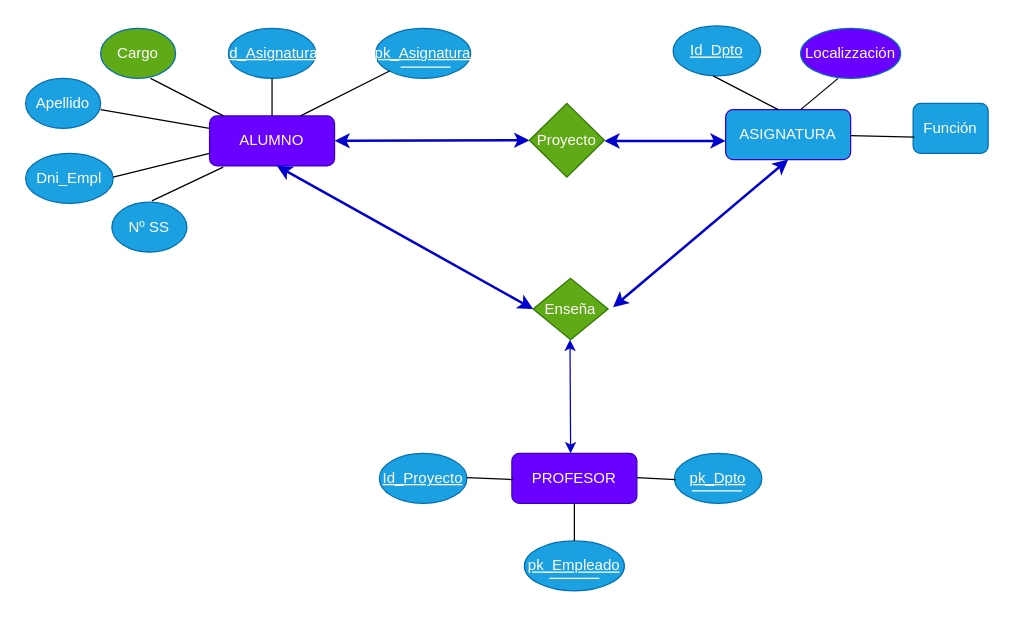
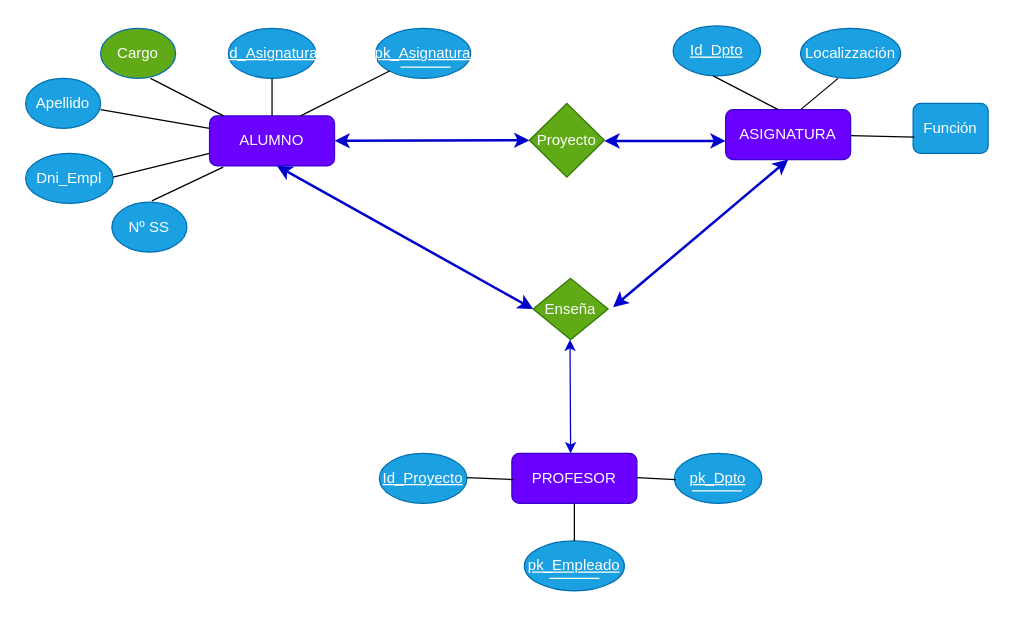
  <mxCell id="0" />
  <mxCell id="1" parent="0" />
  <mxCell id="2" value="ALUMNO" style="rounded=1;whiteSpace=wrap;html=1;fillColor=#6a00ff;strokeColor=#3700CC;fontColor=#ffffff;" vertex="1" parent="1"><mxGeometry x="167.14" y="92" width="100" height="40" as="geometry" /></mxCell>
- <mxCell id="3" value="ASIGNATURA" style="rounded=1;whiteSpace=wrap;html=1;fillColor=#1ba1e2;strokeColor=#3700CC;fontColor=#ffffff;" vertex="1" parent="1"><mxGeometry x="580" y="87" width="100" height="40" as="geometry" /></mxCell>
+ <mxCell id="3" value="ASIGNATURA" style="rounded=1;whiteSpace=wrap;html=1;fillColor=#6a00ff;strokeColor=#3700CC;fontColor=#ffffff;" vertex="1" parent="1"><mxGeometry x="580" y="87" width="100" height="40" as="geometry" /></mxCell>
  <mxCell id="4" value="PROFESOR" style="rounded=1;whiteSpace=wrap;html=1;fillColor=#6a00ff;strokeColor=#3700CC;fontColor=#ffffff;" vertex="1" parent="1"><mxGeometry x="409" y="362" width="100" height="40" as="geometry" /></mxCell>
  <mxCell id="5" value="&lt;u&gt;Id_Proyecto&lt;/u&gt;" style="ellipse;whiteSpace=wrap;html=1;fillColor=#1ba1e2;strokeColor=#006EAF;fontColor=#ffffff;" vertex="1" parent="1"><mxGeometry x="303" y="362" width="70" height="40" as="geometry" /></mxCell>
  <mxCell id="6" value="&lt;u&gt;pk_Empleado&lt;/u&gt;" style="ellipse;whiteSpace=wrap;html=1;fillColor=#1ba1e2;strokeColor=#006EAF;fontColor=#ffffff;" vertex="1" parent="1"><mxGeometry x="419" y="432" width="80" height="40" as="geometry" /></mxCell>
  <mxCell id="7" value="&lt;u&gt;pk_Dpto&lt;/u&gt;" style="ellipse;whiteSpace=wrap;html=1;fillColor=#1ba1e2;strokeColor=#006EAF;fontColor=#ffffff;" vertex="1" parent="1"><mxGeometry x="539" y="362" width="70" height="40" as="geometry" /></mxCell>
  <mxCell id="8" value="&lt;u&gt;Id_Asignatura&lt;/u&gt;" style="ellipse;whiteSpace=wrap;html=1;fillColor=#1ba1e2;strokeColor=#006EAF;fontColor=#ffffff;" vertex="1" parent="1"><mxGeometry x="182.14" y="22" width="70" height="40" as="geometry" /></mxCell>
  <mxCell id="9" value="Dni_Empl" style="ellipse;whiteSpace=wrap;html=1;fillColor=#1ba1e2;strokeColor=#006EAF;fontColor=#ffffff;" vertex="1" parent="1"><mxGeometry x="20" y="122" width="70" height="40" as="geometry" /></mxCell>
  <mxCell id="10" value="Nº SS" style="ellipse;whiteSpace=wrap;html=1;fillColor=#1ba1e2;strokeColor=#006EAF;fontColor=#ffffff;" vertex="1" parent="1"><mxGeometry x="89" y="161" width="60" height="40" as="geometry" /></mxCell>
  <mxCell id="11" value="&lt;u&gt;pk_Asignatura&lt;/u&gt;" style="ellipse;whiteSpace=wrap;html=1;fillColor=#1ba1e2;strokeColor=#006EAF;fontColor=#ffffff;" vertex="1" parent="1"><mxGeometry x="300" y="22" width="76" height="40" as="geometry" /></mxCell>
  <mxCell id="12" value="Cargo" style="ellipse;whiteSpace=wrap;html=1;fillColor=#60a917;strokeColor=#006EAF;fontColor=#ffffff;" vertex="1" parent="1"><mxGeometry x="80" y="22" width="60" height="40" as="geometry" /></mxCell>
  <mxCell id="13" value="Apellido" style="ellipse;whiteSpace=wrap;html=1;fillColor=#1ba1e2;strokeColor=#006EAF;fontColor=#ffffff;" vertex="1" parent="1"><mxGeometry x="20" y="62" width="60" height="40" as="geometry" /></mxCell>
  <mxCell id="14" value="" style="endArrow=none;html=1;strokeColor=#FFFEF7;" edge="1" parent="1"><mxGeometry width="50" height="50" relative="1" as="geometry"><mxPoint x="320" y="53" as="sourcePoint" /><mxPoint x="360" y="53" as="targetPoint" /></mxGeometry></mxCell>
  <mxCell id="15" value="&lt;u&gt;Id_Dpto&lt;/u&gt;" style="ellipse;whiteSpace=wrap;html=1;fillColor=#1ba1e2;strokeColor=#006EAF;fontColor=#ffffff;" vertex="1" parent="1"><mxGeometry x="538" y="20" width="70" height="40" as="geometry" /></mxCell>
- <mxCell id="16" value="Localizzación" style="ellipse;whiteSpace=wrap;html=1;fillColor=#6a00ff;strokeColor=#006EAF;fontColor=#ffffff;" vertex="1" parent="1"><mxGeometry x="640" y="22" width="80" height="40" as="geometry" /></mxCell>
+ <mxCell id="16" value="Localizzación" style="ellipse;whiteSpace=wrap;html=1;fillColor=#1ba1e2;strokeColor=#006EAF;fontColor=#ffffff;" vertex="1" parent="1"><mxGeometry x="640" y="22" width="80" height="40" as="geometry" /></mxCell>
  <mxCell id="17" value="Función" style="whiteSpace=wrap;html=1;fillColor=#1ba1e2;strokeColor=#006EAF;fontColor=#ffffff;rounded=1;" vertex="1" parent="1"><mxGeometry x="730" y="82" width="60" height="40" as="geometry" /></mxCell>
  <mxCell id="18" value="" style="endArrow=none;html=1;strokeColor=#FFFEF7;" edge="1" parent="1"><mxGeometry width="50" height="50" relative="1" as="geometry"><mxPoint x="553" y="392" as="sourcePoint" /><mxPoint x="593" y="392" as="targetPoint" /></mxGeometry></mxCell>
  <mxCell id="19" value="Proyecto" style="rhombus;whiteSpace=wrap;html=1;fillColor=#60a917;strokeColor=#2D7600;fontColor=#ffffff;" vertex="1" parent="1"><mxGeometry x="423" y="82" width="60" height="59" as="geometry" /></mxCell>
  <mxCell id="20" value="Enseña" style="rhombus;whiteSpace=wrap;html=1;fillColor=#60a917;strokeColor=#2D7600;fontColor=#ffffff;" vertex="1" parent="1"><mxGeometry x="426" y="222" width="60" height="49" as="geometry" /></mxCell>
  <mxCell id="21" value="" style="endArrow=classic;startArrow=classic;html=1;strokeColor=#0000CC;entryX=0.5;entryY=1;entryDx=0;entryDy=0;strokeWidth=2;" edge="1" parent="1" target="3"><mxGeometry width="50" height="50" relative="1" as="geometry"><mxPoint x="490" y="245" as="sourcePoint" /><mxPoint x="549" y="195" as="targetPoint" /></mxGeometry></mxCell>
  <mxCell id="22" value="" style="endArrow=classic;startArrow=classic;html=1;strokeColor=#0000CC;" edge="1" parent="1"><mxGeometry width="50" height="50" relative="1" as="geometry"><mxPoint x="456" y="362" as="sourcePoint" /><mxPoint x="455.5" y="271" as="targetPoint" /></mxGeometry></mxCell>
  <mxCell id="23" value="" style="endArrow=classic;startArrow=classic;html=1;strokeColor=#0000CC;entryX=0.5;entryY=1;entryDx=0;entryDy=0;exitX=0;exitY=0.5;exitDx=0;exitDy=0;strokeWidth=2;" edge="1" parent="1" source="20"><mxGeometry width="50" height="50" relative="1" as="geometry"><mxPoint x="90" y="250" as="sourcePoint" /><mxPoint x="221" y="132" as="targetPoint" /></mxGeometry></mxCell>
  <mxCell id="24" value="" style="endArrow=classic;startArrow=classic;html=1;strokeColor=#0000CC;entryX=0.5;entryY=1;entryDx=0;entryDy=0;exitX=0;exitY=0.5;exitDx=0;exitDy=0;strokeWidth=2;" edge="1" parent="1" source="19"><mxGeometry width="50" height="50" relative="1" as="geometry"><mxPoint x="486.14" y="226.5" as="sourcePoint" /><mxPoint x="267.14" y="112" as="targetPoint" /></mxGeometry></mxCell>
  <mxCell id="25" value="" style="endArrow=classic;startArrow=classic;html=1;strokeColor=#0000CC;strokeWidth=2;" edge="1" parent="1"><mxGeometry width="50" height="50" relative="1" as="geometry"><mxPoint x="580" y="112" as="sourcePoint" /><mxPoint x="483" y="112" as="targetPoint" /></mxGeometry></mxCell>
  <mxCell id="26" value="" style="endArrow=none;html=1;" edge="1" parent="1"><mxGeometry width="50" height="50" relative="1" as="geometry"><mxPoint x="640" y="87" as="sourcePoint" /><mxPoint x="670" y="62" as="targetPoint" /></mxGeometry></mxCell>
  <mxCell id="27" value="" style="endArrow=none;html=1;strokeColor=#000000;strokeWidth=1;entryX=0;entryY=1;entryDx=0;entryDy=0;" edge="1" parent="1" target="11"><mxGeometry width="50" height="50" relative="1" as="geometry"><mxPoint x="240" y="92" as="sourcePoint" /><mxPoint x="290" y="42" as="targetPoint" /></mxGeometry></mxCell>
  <mxCell id="28" value="" style="endArrow=none;html=1;strokeColor=#000000;strokeWidth=1;entryX=0.017;entryY=0.675;entryDx=0;entryDy=0;entryPerimeter=0;" edge="1" parent="1" target="17"><mxGeometry width="50" height="50" relative="1" as="geometry"><mxPoint x="680" y="107.86" as="sourcePoint" /><mxPoint x="751.13" y="72.002" as="targetPoint" /></mxGeometry></mxCell>
  <mxCell id="29" value="" style="endArrow=none;html=1;strokeColor=#000000;strokeWidth=1;" edge="1" parent="1" source="2"><mxGeometry width="50" height="50" relative="1" as="geometry"><mxPoint x="150" y="112" as="sourcePoint" /><mxPoint x="120" y="62" as="targetPoint" /></mxGeometry></mxCell>
  <mxCell id="30" value="" style="endArrow=none;html=1;strokeColor=#000000;strokeWidth=1;exitX=0;exitY=0.25;exitDx=0;exitDy=0;" edge="1" parent="1" source="2"><mxGeometry width="50" height="50" relative="1" as="geometry"><mxPoint x="138.284" y="117" as="sourcePoint" /><mxPoint x="80" y="87" as="targetPoint" /></mxGeometry></mxCell>
  <mxCell id="31" value="" style="endArrow=none;html=1;strokeColor=#000000;strokeWidth=1;exitX=0.42;exitY=0.05;exitDx=0;exitDy=0;exitPerimeter=0;" edge="1" parent="1"><mxGeometry width="50" height="50" relative="1" as="geometry"><mxPoint x="622" y="87" as="sourcePoint" /><mxPoint x="570" y="60" as="targetPoint" /></mxGeometry></mxCell>
  <mxCell id="32" value="" style="endArrow=none;html=1;strokeColor=#000000;strokeWidth=1;" edge="1" parent="1"><mxGeometry width="50" height="50" relative="1" as="geometry"><mxPoint x="509" y="381.43" as="sourcePoint" /><mxPoint x="540" y="383" as="targetPoint" /></mxGeometry></mxCell>
  <mxCell id="33" value="" style="endArrow=none;html=1;strokeColor=#000000;strokeWidth=1;" edge="1" parent="1"><mxGeometry width="50" height="50" relative="1" as="geometry"><mxPoint x="373" y="381.43" as="sourcePoint" /><mxPoint x="410" y="383" as="targetPoint" /></mxGeometry></mxCell>
  <mxCell id="34" value="" style="endArrow=none;html=1;strokeColor=#000000;strokeWidth=1;" edge="1" parent="1" source="6"><mxGeometry width="50" height="50" relative="1" as="geometry"><mxPoint x="409" y="452" as="sourcePoint" /><mxPoint x="459" y="402" as="targetPoint" /></mxGeometry></mxCell>
  <mxCell id="35" value="" style="endArrow=none;html=1;strokeColor=#000000;strokeWidth=1;exitX=0;exitY=0.75;exitDx=0;exitDy=0;" edge="1" parent="1" source="2"><mxGeometry width="50" height="50" relative="1" as="geometry"><mxPoint x="177.14" y="156" as="sourcePoint" /><mxPoint x="90" y="141" as="targetPoint" /></mxGeometry></mxCell>
  <mxCell id="36" value="" style="endArrow=none;html=1;strokeColor=#000000;strokeWidth=1;exitX=0.099;exitY=1.075;exitDx=0;exitDy=0;exitPerimeter=0;" edge="1" parent="1"><mxGeometry width="50" height="50" relative="1" as="geometry"><mxPoint x="178.04" y="133" as="sourcePoint" /><mxPoint x="121" y="160" as="targetPoint" /></mxGeometry></mxCell>
  <mxCell id="37" value="" style="endArrow=none;html=1;strokeColor=#000000;strokeWidth=1;entryX=0.5;entryY=1;entryDx=0;entryDy=0;" edge="1" parent="1" target="8"><mxGeometry width="50" height="50" relative="1" as="geometry"><mxPoint x="217.14" y="92" as="sourcePoint" /><mxPoint x="267.14" y="42" as="targetPoint" /></mxGeometry></mxCell>
  <mxCell id="38" value="" style="endArrow=none;html=1;strokeColor=#FFFEF7;" edge="1" parent="1"><mxGeometry width="50" height="50" relative="1" as="geometry"><mxPoint x="439" y="462" as="sourcePoint" /><mxPoint x="479" y="462" as="targetPoint" /></mxGeometry></mxCell>
